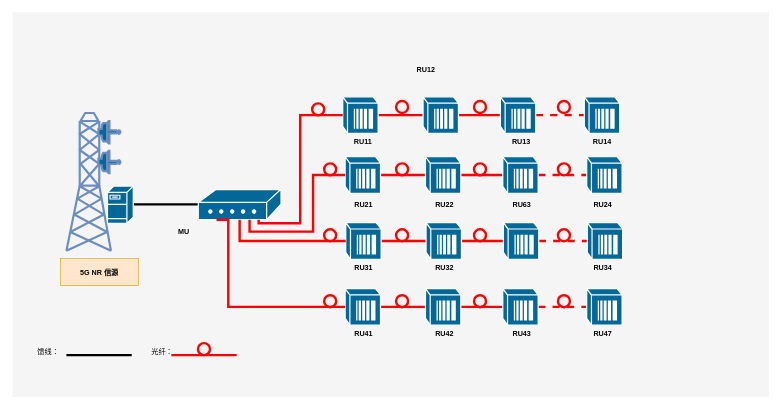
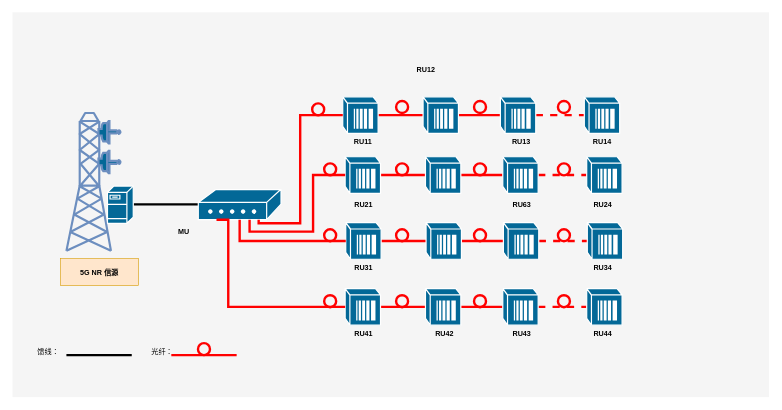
  <mxCell id="0" />
  <mxCell id="1" parent="0" />
  <mxCell id="2" value="" style="whiteSpace=wrap;html=1;rounded=0;shadow=0;comic=0;strokeWidth=1;fontFamily=Verdana;fontSize=14;fillColor=#f5f5f5;strokeColor=none;fontStyle=1;verticalAlign=top;" vertex="1" parent="1"><mxGeometry x="20" y="20" width="1262" height="642" as="geometry" /></mxCell>
  <mxCell id="3" value="" style="shape=mxgraph.cisco.wireless.radio_tower;sketch=0;html=1;pointerEvents=1;dashed=0;fillColor=#036897;strokeColor=#6c8ebf;strokeWidth=2;verticalLabelPosition=bottom;verticalAlign=top;align=center;outlineConnect=0;fillStyle=auto;" vertex="1" parent="1"><mxGeometry x="110" y="188" width="90" height="230" as="geometry" /></mxCell>
  <mxCell id="4" style="rounded=0;orthogonalLoop=1;jettySize=auto;html=1;exitX=1;exitY=0.5;exitDx=0;exitDy=0;exitPerimeter=0;endArrow=none;endFill=0;strokeWidth=4;" edge="1" parent="1"><mxGeometry relative="1" as="geometry"><mxPoint x="221.5" y="340.44" as="sourcePoint" /><mxPoint x="330" y="340.44" as="targetPoint" /></mxGeometry></mxCell>
  <mxCell id="5" value="" style="shape=mxgraph.cisco.servers.fileserver;sketch=0;html=1;pointerEvents=1;dashed=0;fillColor=#036897;strokeColor=#ffffff;strokeWidth=2;verticalLabelPosition=bottom;verticalAlign=top;align=center;outlineConnect=0;" vertex="1" parent="1"><mxGeometry x="178.5" y="310" width="43" height="62" as="geometry" /></mxCell>
  <mxCell id="6" value="" style="shape=mxgraph.cisco.modems_and_phones.modem;sketch=0;html=1;pointerEvents=1;dashed=0;fillColor=#036897;strokeColor=#ffffff;strokeWidth=2;verticalLabelPosition=bottom;verticalAlign=top;align=center;outlineConnect=0;points=[[0,0.5,0,0,0],[0,1,0,0,0],[0.11,0.2,0,0,0],[0.22,1,0,0,0],[0.38,1,0,0,0],[0.5,0,0,0,0],[0.5,1,0,0,0],[0.62,1,0,0,0],[0.73,1,0,0,0],[0.92,0.72,0,0,0],[1,0,0,0,0],[1,0.5,0,0,0]];" vertex="1" parent="1"><mxGeometry x="330" y="316" width="138" height="50" as="geometry" /></mxCell>
  <mxCell id="7" style="edgeStyle=orthogonalEdgeStyle;rounded=0;orthogonalLoop=1;jettySize=auto;html=1;exitX=0.5;exitY=1;exitDx=0;exitDy=0;exitPerimeter=0;strokeColor=#FF0000;strokeWidth=4;endArrow=none;endFill=0;" edge="1" parent="1" source="8" target="10"><mxGeometry relative="1" as="geometry" /></mxCell>
  <mxCell id="8" value="" style="shape=mxgraph.cisco.misc.longreach_cpe;sketch=0;html=1;pointerEvents=1;dashed=0;fillColor=#036897;strokeColor=#ffffff;strokeWidth=2;verticalLabelPosition=bottom;verticalAlign=top;align=center;outlineConnect=0;rotation=-90;" vertex="1" parent="1"><mxGeometry x="570" y="162" width="61" height="59" as="geometry" /></mxCell>
  <mxCell id="9" value="" style="edgeStyle=orthogonalEdgeStyle;rounded=0;orthogonalLoop=1;jettySize=auto;html=1;strokeColor=#FF0000;strokeWidth=4;endArrow=none;endFill=0;" edge="1" parent="1" source="10" target="12"><mxGeometry relative="1" as="geometry" /></mxCell>
  <mxCell id="10" value="" style="shape=mxgraph.cisco.misc.longreach_cpe;sketch=0;html=1;pointerEvents=1;dashed=0;fillColor=#036897;strokeColor=#ffffff;strokeWidth=2;verticalLabelPosition=bottom;verticalAlign=top;align=center;outlineConnect=0;rotation=-90;" vertex="1" parent="1"><mxGeometry x="704" y="162" width="61" height="59" as="geometry" /></mxCell>
  <mxCell id="11" value="" style="edgeStyle=orthogonalEdgeStyle;rounded=0;orthogonalLoop=1;jettySize=auto;html=1;strokeColor=#FF0000;strokeWidth=4;endArrow=none;endFill=0;dashed=1;" edge="1" parent="1" source="12" target="13"><mxGeometry relative="1" as="geometry" /></mxCell>
  <mxCell id="12" value="" style="shape=mxgraph.cisco.misc.longreach_cpe;sketch=0;html=1;pointerEvents=1;dashed=0;fillColor=#036897;strokeColor=#ffffff;strokeWidth=2;verticalLabelPosition=bottom;verticalAlign=top;align=center;outlineConnect=0;rotation=-90;" vertex="1" parent="1"><mxGeometry x="833" y="162" width="61" height="59" as="geometry" /></mxCell>
  <mxCell id="13" value="" style="shape=mxgraph.cisco.misc.longreach_cpe;sketch=0;html=1;pointerEvents=1;dashed=0;fillColor=#036897;strokeColor=#ffffff;strokeWidth=2;verticalLabelPosition=bottom;verticalAlign=top;align=center;outlineConnect=0;rotation=-90;" vertex="1" parent="1"><mxGeometry x="973" y="162" width="61" height="59" as="geometry" /></mxCell>
  <mxCell id="14" value="" style="edgeStyle=orthogonalEdgeStyle;rounded=0;orthogonalLoop=1;jettySize=auto;html=1;strokeColor=#FF0000;strokeWidth=4;endArrow=none;endFill=0;" edge="1" parent="1" source="15" target="17"><mxGeometry relative="1" as="geometry" /></mxCell>
  <mxCell id="15" value="" style="shape=mxgraph.cisco.misc.longreach_cpe;sketch=0;html=1;pointerEvents=1;dashed=0;fillColor=#036897;strokeColor=#ffffff;strokeWidth=2;verticalLabelPosition=bottom;verticalAlign=top;align=center;outlineConnect=0;rotation=-90;" vertex="1" parent="1"><mxGeometry x="574" y="262" width="61" height="59" as="geometry" /></mxCell>
  <mxCell id="16" value="" style="edgeStyle=orthogonalEdgeStyle;rounded=0;orthogonalLoop=1;jettySize=auto;html=1;strokeColor=#FF0000;strokeWidth=4;endArrow=none;endFill=0;" edge="1" parent="1" source="17" target="19"><mxGeometry relative="1" as="geometry" /></mxCell>
  <mxCell id="17" value="" style="shape=mxgraph.cisco.misc.longreach_cpe;sketch=0;html=1;pointerEvents=1;dashed=0;fillColor=#036897;strokeColor=#ffffff;strokeWidth=2;verticalLabelPosition=bottom;verticalAlign=top;align=center;outlineConnect=0;rotation=-90;" vertex="1" parent="1"><mxGeometry x="708" y="262" width="61" height="59" as="geometry" /></mxCell>
  <mxCell id="18" value="" style="edgeStyle=orthogonalEdgeStyle;rounded=0;orthogonalLoop=1;jettySize=auto;html=1;strokeColor=#FF0000;strokeWidth=4;endArrow=none;endFill=0;dashed=1;" edge="1" parent="1" source="19" target="20"><mxGeometry relative="1" as="geometry" /></mxCell>
  <mxCell id="19" value="" style="shape=mxgraph.cisco.misc.longreach_cpe;sketch=0;html=1;pointerEvents=1;dashed=0;fillColor=#036897;strokeColor=#ffffff;strokeWidth=2;verticalLabelPosition=bottom;verticalAlign=top;align=center;outlineConnect=0;rotation=-90;" vertex="1" parent="1"><mxGeometry x="837" y="262" width="61" height="59" as="geometry" /></mxCell>
  <mxCell id="20" value="" style="shape=mxgraph.cisco.misc.longreach_cpe;sketch=0;html=1;pointerEvents=1;dashed=0;fillColor=#036897;strokeColor=#ffffff;strokeWidth=2;verticalLabelPosition=bottom;verticalAlign=top;align=center;outlineConnect=0;rotation=-90;" vertex="1" parent="1"><mxGeometry x="977" y="262" width="61" height="59" as="geometry" /></mxCell>
  <mxCell id="21" value="" style="edgeStyle=orthogonalEdgeStyle;rounded=0;orthogonalLoop=1;jettySize=auto;html=1;strokeColor=#FF0000;strokeWidth=4;endArrow=none;endFill=0;" edge="1" parent="1" source="22" target="24"><mxGeometry relative="1" as="geometry" /></mxCell>
  <mxCell id="22" value="" style="shape=mxgraph.cisco.misc.longreach_cpe;sketch=0;html=1;pointerEvents=1;dashed=0;fillColor=#036897;strokeColor=#ffffff;strokeWidth=2;verticalLabelPosition=bottom;verticalAlign=top;align=center;outlineConnect=0;rotation=-90;" vertex="1" parent="1"><mxGeometry x="575" y="372" width="61" height="59" as="geometry" /></mxCell>
  <mxCell id="23" value="" style="edgeStyle=orthogonalEdgeStyle;rounded=0;orthogonalLoop=1;jettySize=auto;html=1;strokeColor=#FF0000;strokeWidth=4;endArrow=none;endFill=0;" edge="1" parent="1" source="24" target="26"><mxGeometry relative="1" as="geometry" /></mxCell>
  <mxCell id="24" value="" style="shape=mxgraph.cisco.misc.longreach_cpe;sketch=0;html=1;pointerEvents=1;dashed=0;fillColor=#036897;strokeColor=#ffffff;strokeWidth=2;verticalLabelPosition=bottom;verticalAlign=top;align=center;outlineConnect=0;rotation=-90;" vertex="1" parent="1"><mxGeometry x="709" y="372" width="61" height="59" as="geometry" /></mxCell>
  <mxCell id="25" value="" style="edgeStyle=orthogonalEdgeStyle;rounded=0;orthogonalLoop=1;jettySize=auto;html=1;strokeColor=#FF0000;strokeWidth=4;endArrow=none;endFill=0;dashed=1;" edge="1" parent="1" source="26" target="27"><mxGeometry relative="1" as="geometry" /></mxCell>
  <mxCell id="26" value="" style="shape=mxgraph.cisco.misc.longreach_cpe;sketch=0;html=1;pointerEvents=1;dashed=0;fillColor=#036897;strokeColor=#ffffff;strokeWidth=2;verticalLabelPosition=bottom;verticalAlign=top;align=center;outlineConnect=0;rotation=-90;" vertex="1" parent="1"><mxGeometry x="838" y="372" width="61" height="59" as="geometry" /></mxCell>
  <mxCell id="27" value="" style="shape=mxgraph.cisco.misc.longreach_cpe;sketch=0;html=1;pointerEvents=1;dashed=0;fillColor=#036897;strokeColor=#ffffff;strokeWidth=2;verticalLabelPosition=bottom;verticalAlign=top;align=center;outlineConnect=0;rotation=-90;" vertex="1" parent="1"><mxGeometry x="978" y="372" width="61" height="59" as="geometry" /></mxCell>
  <mxCell id="28" value="" style="edgeStyle=orthogonalEdgeStyle;rounded=0;orthogonalLoop=1;jettySize=auto;html=1;strokeColor=#FF0000;strokeWidth=4;endArrow=none;endFill=0;" edge="1" parent="1" source="29" target="31"><mxGeometry relative="1" as="geometry" /></mxCell>
  <mxCell id="29" value="" style="shape=mxgraph.cisco.misc.longreach_cpe;sketch=0;html=1;pointerEvents=1;dashed=0;fillColor=#036897;strokeColor=#ffffff;strokeWidth=2;verticalLabelPosition=bottom;verticalAlign=top;align=center;outlineConnect=0;rotation=-90;" vertex="1" parent="1"><mxGeometry x="574" y="482" width="61" height="59" as="geometry" /></mxCell>
  <mxCell id="30" value="" style="edgeStyle=orthogonalEdgeStyle;rounded=0;orthogonalLoop=1;jettySize=auto;html=1;strokeColor=#FF0000;strokeWidth=4;endArrow=none;endFill=0;" edge="1" parent="1" source="31" target="33"><mxGeometry relative="1" as="geometry" /></mxCell>
  <mxCell id="31" value="" style="shape=mxgraph.cisco.misc.longreach_cpe;sketch=0;html=1;pointerEvents=1;dashed=0;fillColor=#036897;strokeColor=#ffffff;strokeWidth=2;verticalLabelPosition=bottom;verticalAlign=top;align=center;outlineConnect=0;rotation=-90;" vertex="1" parent="1"><mxGeometry x="708" y="482" width="61" height="59" as="geometry" /></mxCell>
  <mxCell id="32" value="" style="edgeStyle=orthogonalEdgeStyle;rounded=0;orthogonalLoop=1;jettySize=auto;html=1;strokeColor=#FF0000;strokeWidth=4;endArrow=none;endFill=0;dashed=1;" edge="1" parent="1" source="33" target="34"><mxGeometry relative="1" as="geometry" /></mxCell>
  <mxCell id="33" value="" style="shape=mxgraph.cisco.misc.longreach_cpe;sketch=0;html=1;pointerEvents=1;dashed=0;fillColor=#036897;strokeColor=#ffffff;strokeWidth=2;verticalLabelPosition=bottom;verticalAlign=top;align=center;outlineConnect=0;rotation=-90;" vertex="1" parent="1"><mxGeometry x="837" y="482" width="61" height="59" as="geometry" /></mxCell>
  <mxCell id="34" value="" style="shape=mxgraph.cisco.misc.longreach_cpe;sketch=0;html=1;pointerEvents=1;dashed=0;fillColor=#036897;strokeColor=#ffffff;strokeWidth=2;verticalLabelPosition=bottom;verticalAlign=top;align=center;outlineConnect=0;rotation=-90;" vertex="1" parent="1"><mxGeometry x="977" y="482" width="61" height="59" as="geometry" /></mxCell>
  <mxCell id="35" style="rounded=0;orthogonalLoop=1;jettySize=auto;html=1;exitX=1;exitY=0.5;exitDx=0;exitDy=0;exitPerimeter=0;endArrow=none;endFill=0;strokeWidth=4;" edge="1" parent="1"><mxGeometry relative="1" as="geometry"><mxPoint x="110" y="592" as="sourcePoint" /><mxPoint x="219" y="592" as="targetPoint" /></mxGeometry></mxCell>
  <mxCell id="36" value="" style="group" vertex="1" connectable="0" parent="1"><mxGeometry x="285" y="572" width="109" height="20" as="geometry" /></mxCell>
  <mxCell id="37" value="" style="ellipse;whiteSpace=wrap;html=1;aspect=fixed;fillColor=none;strokeColor=#FF0000;strokeWidth=4;" vertex="1" parent="36"><mxGeometry x="44.5" width="20" height="20" as="geometry" /></mxCell>
  <mxCell id="38" style="rounded=0;orthogonalLoop=1;jettySize=auto;html=1;exitX=1;exitY=0.5;exitDx=0;exitDy=0;exitPerimeter=0;endArrow=none;endFill=0;strokeWidth=4;strokeColor=#FF0000;" edge="1" parent="36"><mxGeometry relative="1" as="geometry"><mxPoint y="20" as="sourcePoint" /><mxPoint x="109" y="20" as="targetPoint" /></mxGeometry></mxCell>
  <mxCell id="39" value="馈线：" style="text;html=1;align=center;verticalAlign=middle;whiteSpace=wrap;rounded=0;" vertex="1" parent="1"><mxGeometry x="50" y="572" width="60" height="30" as="geometry" /></mxCell>
  <mxCell id="40" value="光纤：" style="text;html=1;align=center;verticalAlign=middle;whiteSpace=wrap;rounded=0;" vertex="1" parent="1"><mxGeometry x="240" y="572" width="60" height="30" as="geometry" /></mxCell>
  <mxCell id="41" style="edgeStyle=orthogonalEdgeStyle;rounded=0;orthogonalLoop=1;jettySize=auto;html=1;exitX=0.73;exitY=1;exitDx=0;exitDy=0;exitPerimeter=0;entryX=0.5;entryY=0;entryDx=0;entryDy=0;entryPerimeter=0;strokeWidth=4;strokeColor=#FF0000;endArrow=none;endFill=0;" edge="1" parent="1" source="6" target="8"><mxGeometry relative="1" as="geometry"><Array as="points"><mxPoint x="431" y="372" /><mxPoint x="500" y="372" /><mxPoint x="500" y="192" /></Array></mxGeometry></mxCell>
  <mxCell id="42" style="edgeStyle=orthogonalEdgeStyle;rounded=0;orthogonalLoop=1;jettySize=auto;html=1;exitX=0.62;exitY=1;exitDx=0;exitDy=0;exitPerimeter=0;entryX=0.5;entryY=0;entryDx=0;entryDy=0;entryPerimeter=0;strokeWidth=4;strokeColor=#FF0000;endArrow=none;endFill=0;" edge="1" parent="1" source="6" target="15"><mxGeometry relative="1" as="geometry" /></mxCell>
  <mxCell id="43" style="edgeStyle=orthogonalEdgeStyle;rounded=0;orthogonalLoop=1;jettySize=auto;html=1;exitX=0.5;exitY=1;exitDx=0;exitDy=0;exitPerimeter=0;entryX=0.5;entryY=0;entryDx=0;entryDy=0;entryPerimeter=0;strokeWidth=4;strokeColor=#FF0000;endArrow=none;endFill=0;" edge="1" parent="1" source="6" target="22"><mxGeometry relative="1" as="geometry" /></mxCell>
  <mxCell id="44" style="edgeStyle=orthogonalEdgeStyle;rounded=0;orthogonalLoop=1;jettySize=auto;html=1;exitX=0.22;exitY=1;exitDx=0;exitDy=0;exitPerimeter=0;entryX=0.5;entryY=0;entryDx=0;entryDy=0;entryPerimeter=0;strokeWidth=4;strokeColor=#FF0000;endArrow=none;endFill=0;" edge="1" parent="1" source="6" target="29"><mxGeometry relative="1" as="geometry"><Array as="points"><mxPoint x="380" y="366" /><mxPoint x="380" y="512" /></Array></mxGeometry></mxCell>
  <mxCell id="45" value="5G NR 信源" style="text;html=1;align=center;verticalAlign=middle;whiteSpace=wrap;rounded=0;fontStyle=1;fillColor=#ffe6cc;strokeColor=#d79b00;" vertex="1" parent="1"><mxGeometry x="100" y="431" width="130" height="45" as="geometry" /></mxCell>
  <mxCell id="46" value="" style="ellipse;whiteSpace=wrap;html=1;aspect=fixed;fillColor=none;strokeColor=#FF0000;strokeWidth=4;" vertex="1" parent="1"><mxGeometry x="520" y="172" width="20" height="20" as="geometry" /></mxCell>
  <mxCell id="47" value="" style="ellipse;whiteSpace=wrap;html=1;aspect=fixed;fillColor=none;strokeColor=#FF0000;strokeWidth=4;" vertex="1" parent="1"><mxGeometry x="540" y="272" width="20" height="20" as="geometry" /></mxCell>
  <mxCell id="48" value="" style="ellipse;whiteSpace=wrap;html=1;aspect=fixed;fillColor=none;strokeColor=#FF0000;strokeWidth=4;" vertex="1" parent="1"><mxGeometry x="540" y="382" width="20" height="20" as="geometry" /></mxCell>
  <mxCell id="49" value="" style="ellipse;whiteSpace=wrap;html=1;aspect=fixed;fillColor=none;strokeColor=#FF0000;strokeWidth=4;" vertex="1" parent="1"><mxGeometry x="540" y="492" width="20" height="20" as="geometry" /></mxCell>
  <mxCell id="50" value="" style="ellipse;whiteSpace=wrap;html=1;aspect=fixed;fillColor=none;strokeColor=#FF0000;strokeWidth=4;" vertex="1" parent="1"><mxGeometry x="660" y="492" width="20" height="20" as="geometry" /></mxCell>
  <mxCell id="51" value="" style="ellipse;whiteSpace=wrap;html=1;aspect=fixed;fillColor=none;strokeColor=#FF0000;strokeWidth=4;" vertex="1" parent="1"><mxGeometry x="790" y="492" width="20" height="20" as="geometry" /></mxCell>
  <mxCell id="52" value="" style="ellipse;whiteSpace=wrap;html=1;aspect=fixed;fillColor=none;strokeColor=#FF0000;strokeWidth=4;" vertex="1" parent="1"><mxGeometry x="930" y="492" width="20" height="20" as="geometry" /></mxCell>
  <mxCell id="53" value="" style="ellipse;whiteSpace=wrap;html=1;aspect=fixed;fillColor=none;strokeColor=#FF0000;strokeWidth=4;" vertex="1" parent="1"><mxGeometry x="660" y="382" width="20" height="20" as="geometry" /></mxCell>
  <mxCell id="54" value="" style="ellipse;whiteSpace=wrap;html=1;aspect=fixed;fillColor=none;strokeColor=#FF0000;strokeWidth=4;" vertex="1" parent="1"><mxGeometry x="790" y="382" width="20" height="20" as="geometry" /></mxCell>
  <mxCell id="55" value="" style="ellipse;whiteSpace=wrap;html=1;aspect=fixed;fillColor=none;strokeColor=#FF0000;strokeWidth=4;" vertex="1" parent="1"><mxGeometry x="930" y="382" width="20" height="20" as="geometry" /></mxCell>
  <mxCell id="56" value="" style="ellipse;whiteSpace=wrap;html=1;aspect=fixed;fillColor=none;strokeColor=#FF0000;strokeWidth=4;" vertex="1" parent="1"><mxGeometry x="660" y="272" width="20" height="20" as="geometry" /></mxCell>
  <mxCell id="57" value="" style="ellipse;whiteSpace=wrap;html=1;aspect=fixed;fillColor=none;strokeColor=#FF0000;strokeWidth=4;" vertex="1" parent="1"><mxGeometry x="790" y="272" width="20" height="20" as="geometry" /></mxCell>
  <mxCell id="58" value="" style="ellipse;whiteSpace=wrap;html=1;aspect=fixed;fillColor=none;strokeColor=#FF0000;strokeWidth=4;" vertex="1" parent="1"><mxGeometry x="930" y="272" width="20" height="20" as="geometry" /></mxCell>
  <mxCell id="59" value="" style="ellipse;whiteSpace=wrap;html=1;aspect=fixed;fillColor=none;strokeColor=#FF0000;strokeWidth=4;" vertex="1" parent="1"><mxGeometry x="660" y="168" width="20" height="20" as="geometry" /></mxCell>
  <mxCell id="60" value="" style="ellipse;whiteSpace=wrap;html=1;aspect=fixed;fillColor=none;strokeColor=#FF0000;strokeWidth=4;" vertex="1" parent="1"><mxGeometry x="790" y="168" width="20" height="20" as="geometry" /></mxCell>
  <mxCell id="61" value="" style="ellipse;whiteSpace=wrap;html=1;aspect=fixed;fillColor=none;strokeColor=#FF0000;strokeWidth=4;" vertex="1" parent="1"><mxGeometry x="930" y="168" width="20" height="20" as="geometry" /></mxCell>
  <mxCell id="62" value="MU" style="text;html=1;align=center;verticalAlign=middle;whiteSpace=wrap;rounded=0;fontStyle=1" vertex="1" parent="1"><mxGeometry x="260" y="372" width="91.5" height="30" as="geometry" /></mxCell>
  <mxCell id="63" value="RU11" style="text;html=1;align=center;verticalAlign=middle;whiteSpace=wrap;rounded=0;fontStyle=1" vertex="1" parent="1"><mxGeometry x="558.75" y="221" width="91.5" height="30" as="geometry" /></mxCell>
  <mxCell id="64" value="RU12" style="text;html=1;align=center;verticalAlign=middle;whiteSpace=wrap;rounded=0;fontStyle=1" vertex="1" parent="1"><mxGeometry x="663.75" y="101" width="91.5" height="30" as="geometry" /></mxCell>
  <mxCell id="65" value="RU13" style="text;html=1;align=center;verticalAlign=middle;whiteSpace=wrap;rounded=0;fontStyle=1" vertex="1" parent="1"><mxGeometry x="822.75" y="221" width="91.5" height="30" as="geometry" /></mxCell>
  <mxCell id="66" value="RU14" style="text;html=1;align=center;verticalAlign=middle;whiteSpace=wrap;rounded=0;fontStyle=1" vertex="1" parent="1"><mxGeometry x="957.75" y="221" width="91.5" height="30" as="geometry" /></mxCell>
  <mxCell id="67" value="RU21" style="text;html=1;align=center;verticalAlign=middle;whiteSpace=wrap;rounded=0;fontStyle=1" vertex="1" parent="1"><mxGeometry x="560" y="326" width="91.5" height="30" as="geometry" /></mxCell>
- <mxCell id="68" value="RU22" style="text;html=1;align=center;verticalAlign=middle;whiteSpace=wrap;rounded=0;fontStyle=1" vertex="1" parent="1"><mxGeometry x="695" y="326" width="91.5" height="30" as="geometry" /></mxCell>
  <mxCell id="69" value="RU63" style="text;html=1;align=center;verticalAlign=middle;whiteSpace=wrap;rounded=0;fontStyle=1" vertex="1" parent="1"><mxGeometry x="824" y="326" width="91.5" height="30" as="geometry" /></mxCell>
  <mxCell id="70" value="RU24" style="text;html=1;align=center;verticalAlign=middle;whiteSpace=wrap;rounded=0;fontStyle=1" vertex="1" parent="1"><mxGeometry x="959" y="326" width="91.5" height="30" as="geometry" /></mxCell>
  <mxCell id="71" value="RU31" style="text;html=1;align=center;verticalAlign=middle;whiteSpace=wrap;rounded=0;fontStyle=1" vertex="1" parent="1"><mxGeometry x="560" y="431" width="91.5" height="30" as="geometry" /></mxCell>
- <mxCell id="72" value="RU32" style="text;html=1;align=center;verticalAlign=middle;whiteSpace=wrap;rounded=0;fontStyle=1" vertex="1" parent="1"><mxGeometry x="695" y="431" width="91.5" height="30" as="geometry" /></mxCell>
  <mxCell id="73" value="RU34" style="text;html=1;align=center;verticalAlign=middle;whiteSpace=wrap;rounded=0;fontStyle=1" vertex="1" parent="1"><mxGeometry x="959" y="431" width="91.5" height="30" as="geometry" /></mxCell>
  <mxCell id="74" value="RU41" style="text;html=1;align=center;verticalAlign=middle;whiteSpace=wrap;rounded=0;fontStyle=1" vertex="1" parent="1"><mxGeometry x="560" y="542" width="91.5" height="30" as="geometry" /></mxCell>
  <mxCell id="75" value="RU42" style="text;html=1;align=center;verticalAlign=middle;whiteSpace=wrap;rounded=0;fontStyle=1" vertex="1" parent="1"><mxGeometry x="695" y="542" width="91.5" height="30" as="geometry" /></mxCell>
  <mxCell id="76" value="RU43" style="text;html=1;align=center;verticalAlign=middle;whiteSpace=wrap;rounded=0;fontStyle=1" vertex="1" parent="1"><mxGeometry x="824" y="542" width="91.5" height="30" as="geometry" /></mxCell>
- <mxCell id="77" value="RU47" style="text;html=1;align=center;verticalAlign=middle;whiteSpace=wrap;rounded=0;fontStyle=1" vertex="1" parent="1"><mxGeometry x="959" y="542" width="91.5" height="30" as="geometry" /></mxCell>
+ <mxCell id="77" value="RU44" style="text;html=1;align=center;verticalAlign=middle;whiteSpace=wrap;rounded=0;fontStyle=1" vertex="1" parent="1"><mxGeometry x="959" y="542" width="91.5" height="30" as="geometry" /></mxCell>
